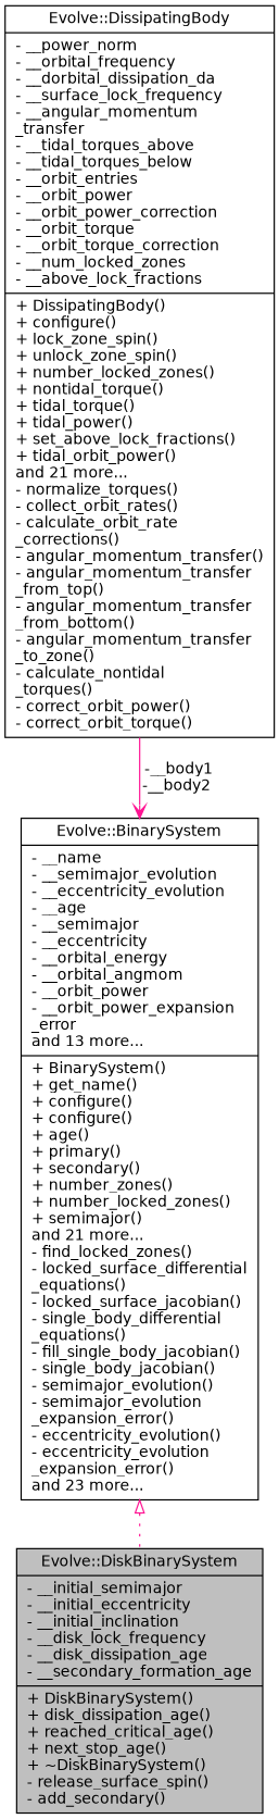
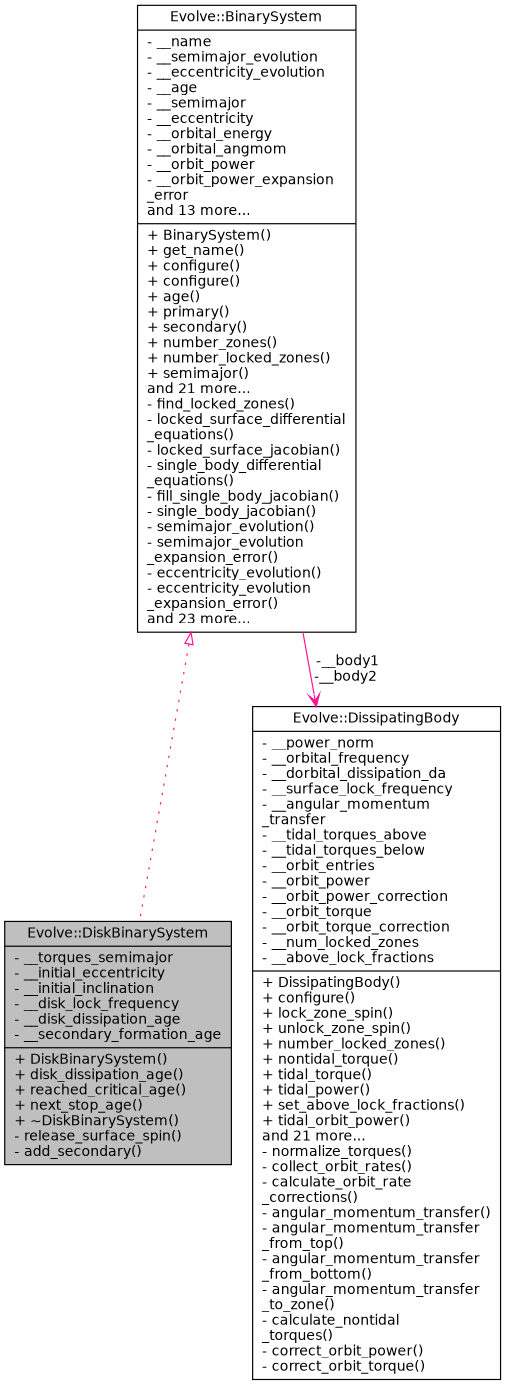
  digraph {
    node [color=black fillcolor=white fontname=Helvetica fontsize=12 shape=record style=filled]
    edge [color=deeppink fontname=Helvetica fontsize=12 labelfontname=Helvetica labelfontsize=12]
-   n1 [fillcolor=grey75 fontcolor=black height=0.2 label="{Evolve::DiskBinarySystem\n|- __initial_semimajor\l- __initial_eccentricity\l- __initial_inclination\l- __disk_lock_frequency\l- __disk_dissipation_age\l- __secondary_formation_age\l|+ DiskBinarySystem()\l+ disk_dissipation_age()\l+ reached_critical_age()\l+ next_stop_age()\l+ ~DiskBinarySystem()\l- release_surface_spin()\l- add_secondary()\l}" width=0.4]
+   n1 [fillcolor=grey75 fontcolor=black height=0.2 label="{Evolve::DiskBinarySystem\n|- __torques_semimajor\l- __initial_eccentricity\l- __initial_inclination\l- __disk_lock_frequency\l- __disk_dissipation_age\l- __secondary_formation_age\l|+ DiskBinarySystem()\l+ disk_dissipation_age()\l+ reached_critical_age()\l+ next_stop_age()\l+ ~DiskBinarySystem()\l- release_surface_spin()\l- add_secondary()\l}" width=0.4]
    n2 [height=0.2 label="{Evolve::BinarySystem\n|- __name\l- __semimajor_evolution\l- __eccentricity_evolution\l- __age\l- __semimajor\l- __eccentricity\l- __orbital_energy\l- __orbital_angmom\l- __orbit_power\l- __orbit_power_expansion\l_error\land 13 more...\l|+ BinarySystem()\l+ get_name()\l+ configure()\l+ configure()\l+ age()\l+ primary()\l+ secondary()\l+ number_zones()\l+ number_locked_zones()\l+ semimajor()\land 21 more...\l- find_locked_zones()\l- locked_surface_differential\l_equations()\l- locked_surface_jacobian()\l- single_body_differential\l_equations()\l- fill_single_body_jacobian()\l- single_body_jacobian()\l- semimajor_evolution()\l- semimajor_evolution\l_expansion_error()\l- eccentricity_evolution()\l- eccentricity_evolution\l_expansion_error()\land 23 more...\l}" width=0.4]
    n3 [height=0.2 label="{Evolve::DissipatingBody\n|- __power_norm\l- __orbital_frequency\l- __dorbital_dissipation_da\l- __surface_lock_frequency\l- __angular_momentum\l_transfer\l- __tidal_torques_above\l- __tidal_torques_below\l- __orbit_entries\l- __orbit_power\l- __orbit_power_correction\l- __orbit_torque\l- __orbit_torque_correction\l- __num_locked_zones\l- __above_lock_fractions\l|+ DissipatingBody()\l+ configure()\l+ lock_zone_spin()\l+ unlock_zone_spin()\l+ number_locked_zones()\l+ nontidal_torque()\l+ tidal_torque()\l+ tidal_power()\l+ set_above_lock_fractions()\l+ tidal_orbit_power()\land 21 more...\l- normalize_torques()\l- collect_orbit_rates()\l- calculate_orbit_rate\l_corrections()\l- angular_momentum_transfer()\l- angular_momentum_transfer\l_from_top()\l- angular_momentum_transfer\l_from_bottom()\l- angular_momentum_transfer\l_to_zone()\l- calculate_nontidal\l_torques()\l- correct_orbit_power()\l- correct_orbit_torque()\l}" width=0.4]
    n2 -> n1 [arrowtail=onormal dir=back style=dotted]
-   n3 -> n2 [arrowhead=vee label=" -__body1\n-__body2" style=solid]
+   n2 -> n3 [arrowhead=vee label=" -__body1\n-__body2" style=solid]
  }
